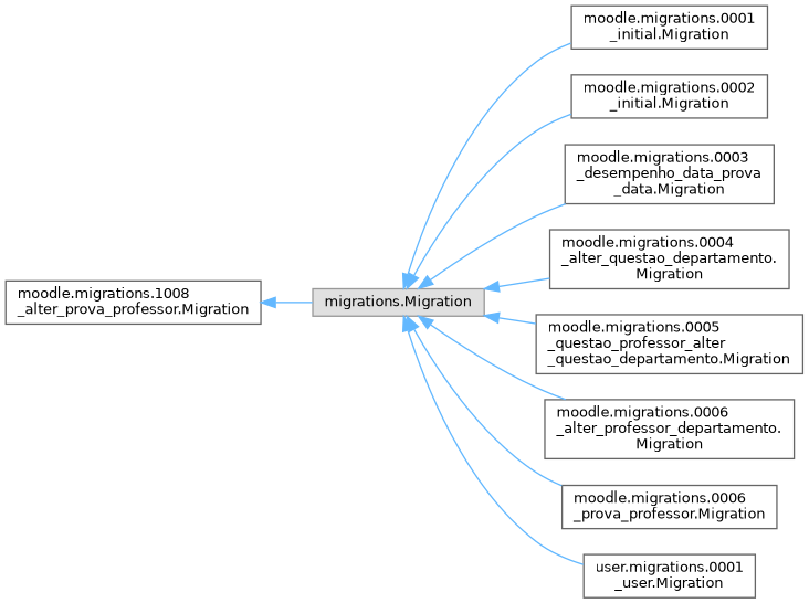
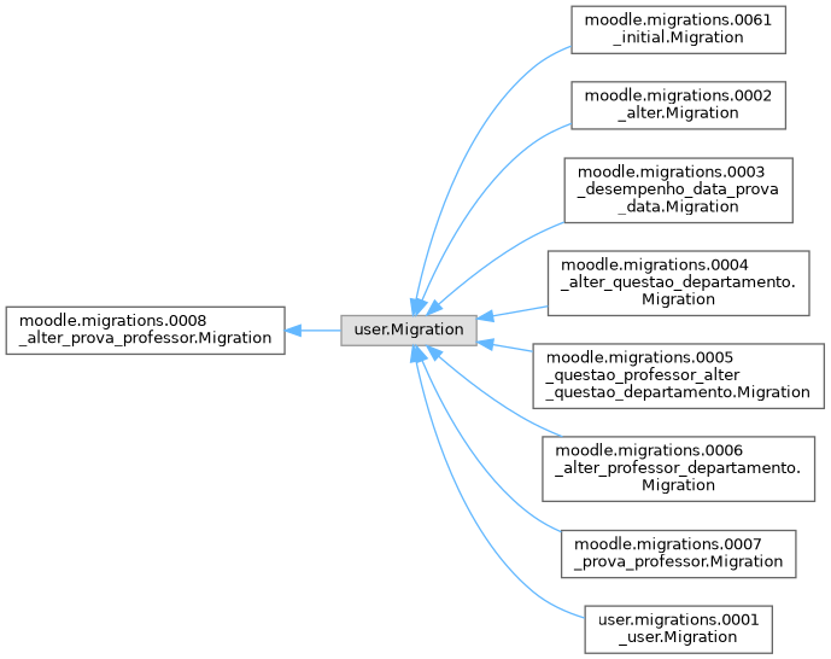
  digraph {
    rankdir=LR
    node [color=grey40 fillcolor=white fontname=Helvetica fontsize=10 shape=box style=filled]
    edge [color=steelblue1 dir=back fontname=Helvetica fontsize=10 labelfontname=Helvetica labelfontsize=10 style=solid]
-   n1 [color=grey60 fillcolor="#E0E0E0" height=0.2 label="migrations.Migration" width=0.4]
-   n2 [height=0.2 label="moodle.migrations.0001\l_initial.Migration" width=0.4]
-   n3 [height=0.2 label="moodle.migrations.0002\l_initial.Migration" width=0.4]
+   n1 [color=grey60 fillcolor="#E0E0E0" height=0.2 label="user.Migration" width=0.4]
+   n2 [height=0.2 label="moodle.migrations.0061\l_initial.Migration" width=0.4]
+   n3 [height=0.2 label="moodle.migrations.0002\l_alter.Migration" width=0.4]
    n4 [height=0.2 label="moodle.migrations.0003\l_desempenho_data_prova\l_data.Migration" width=0.4]
    n5 [height=0.2 label="moodle.migrations.0004\l_alter_questao_departamento.\lMigration" width=0.4]
    n6 [height=0.2 label="moodle.migrations.0005\l_questao_professor_alter\l_questao_departamento.Migration" width=0.4]
    n7 [height=0.2 label="moodle.migrations.0006\l_alter_professor_departamento.\lMigration" width=0.4]
-   n8 [height=0.2 label="moodle.migrations.0006\l_prova_professor.Migration" width=0.4]
+   n8 [height=0.2 label="moodle.migrations.0007\l_prova_professor.Migration" width=0.4]
    n9 [height=0.2 label="user.migrations.0001\l_user.Migration" width=0.4]
-   n10 [height=0.2 label="moodle.migrations.1008\l_alter_prova_professor.Migration" width=0.4]
+   n10 [height=0.2 label="moodle.migrations.0008\l_alter_prova_professor.Migration" width=0.4]
    n1 -> n2
    n1 -> n3
    n1 -> n4
    n1 -> n5
    n1 -> n6
    n1 -> n7
    n1 -> n8
    n1 -> n9
    n10 -> n1
  }
